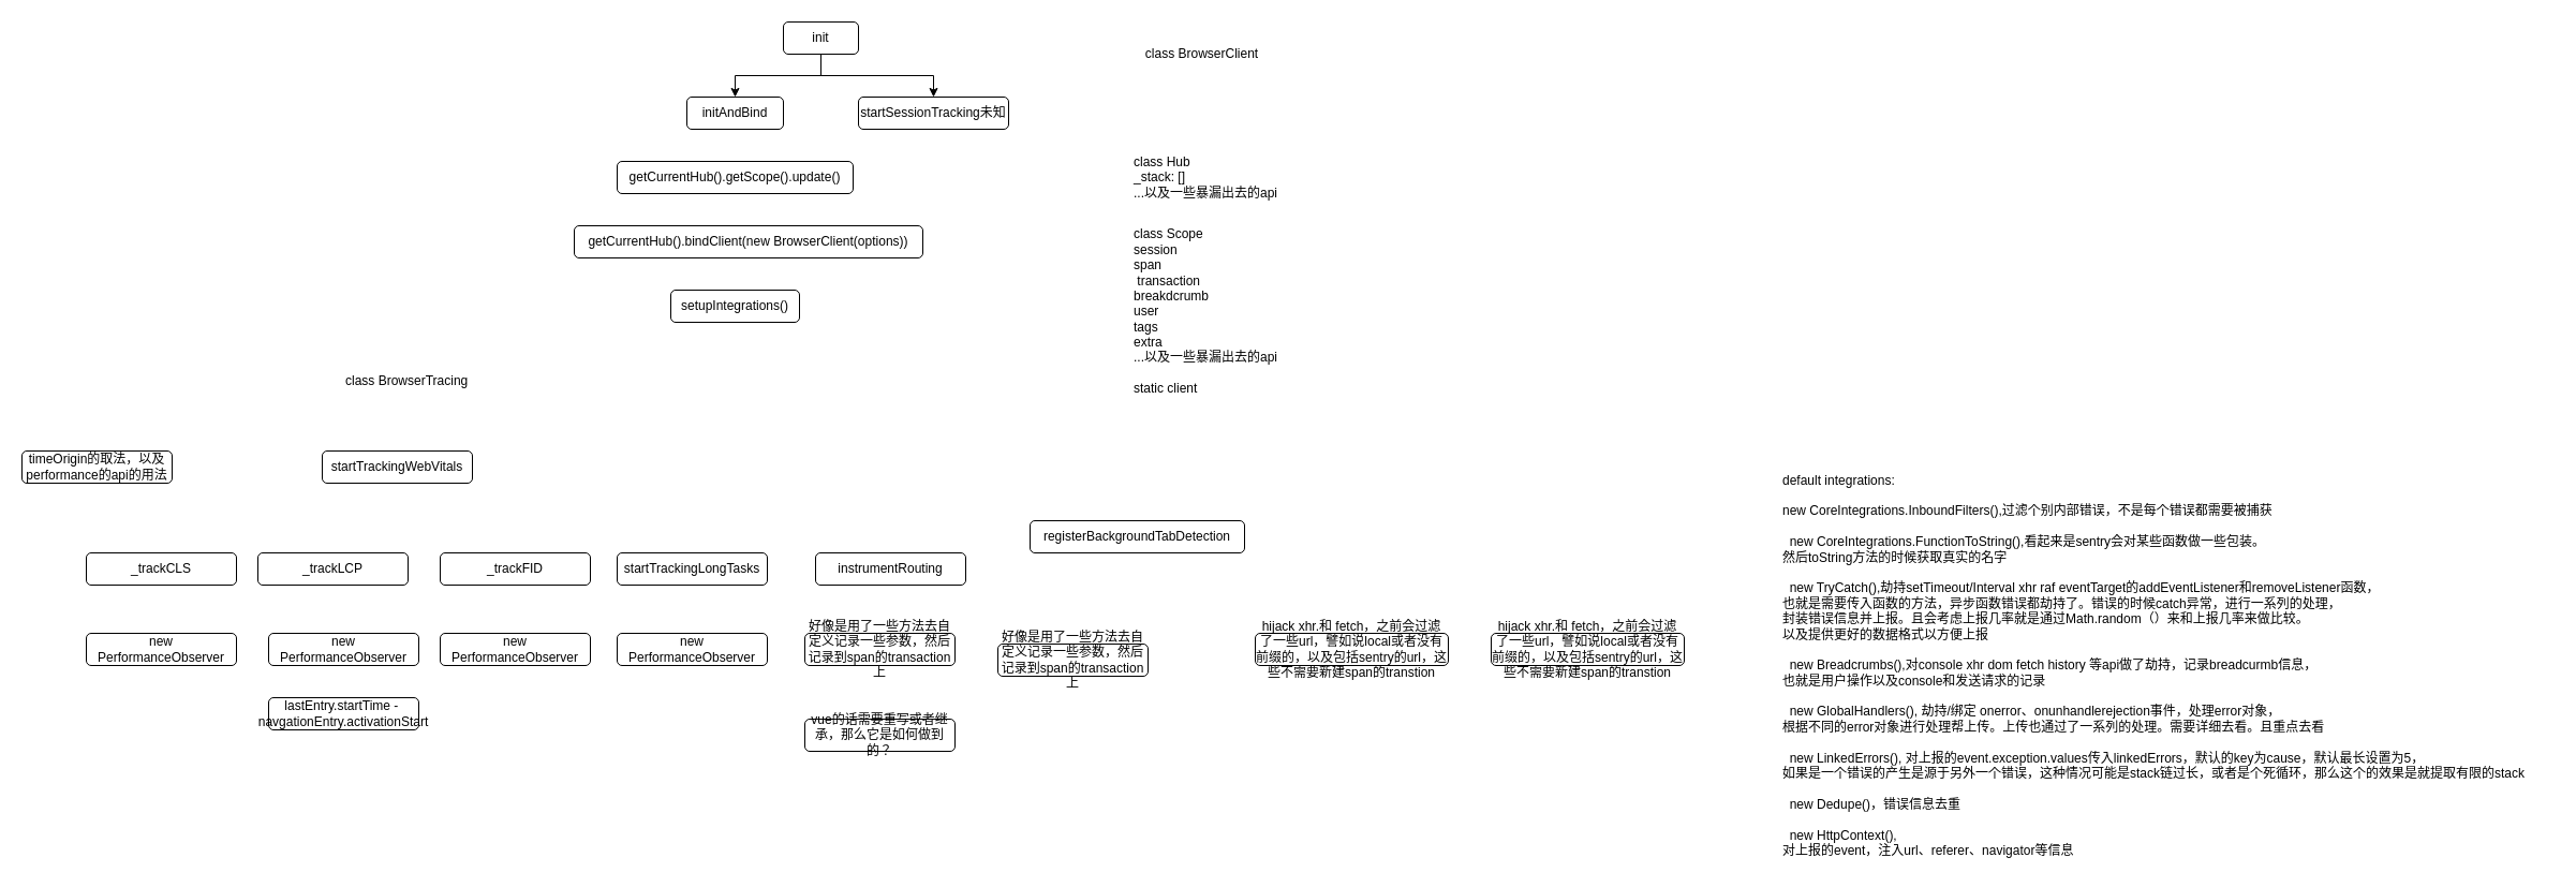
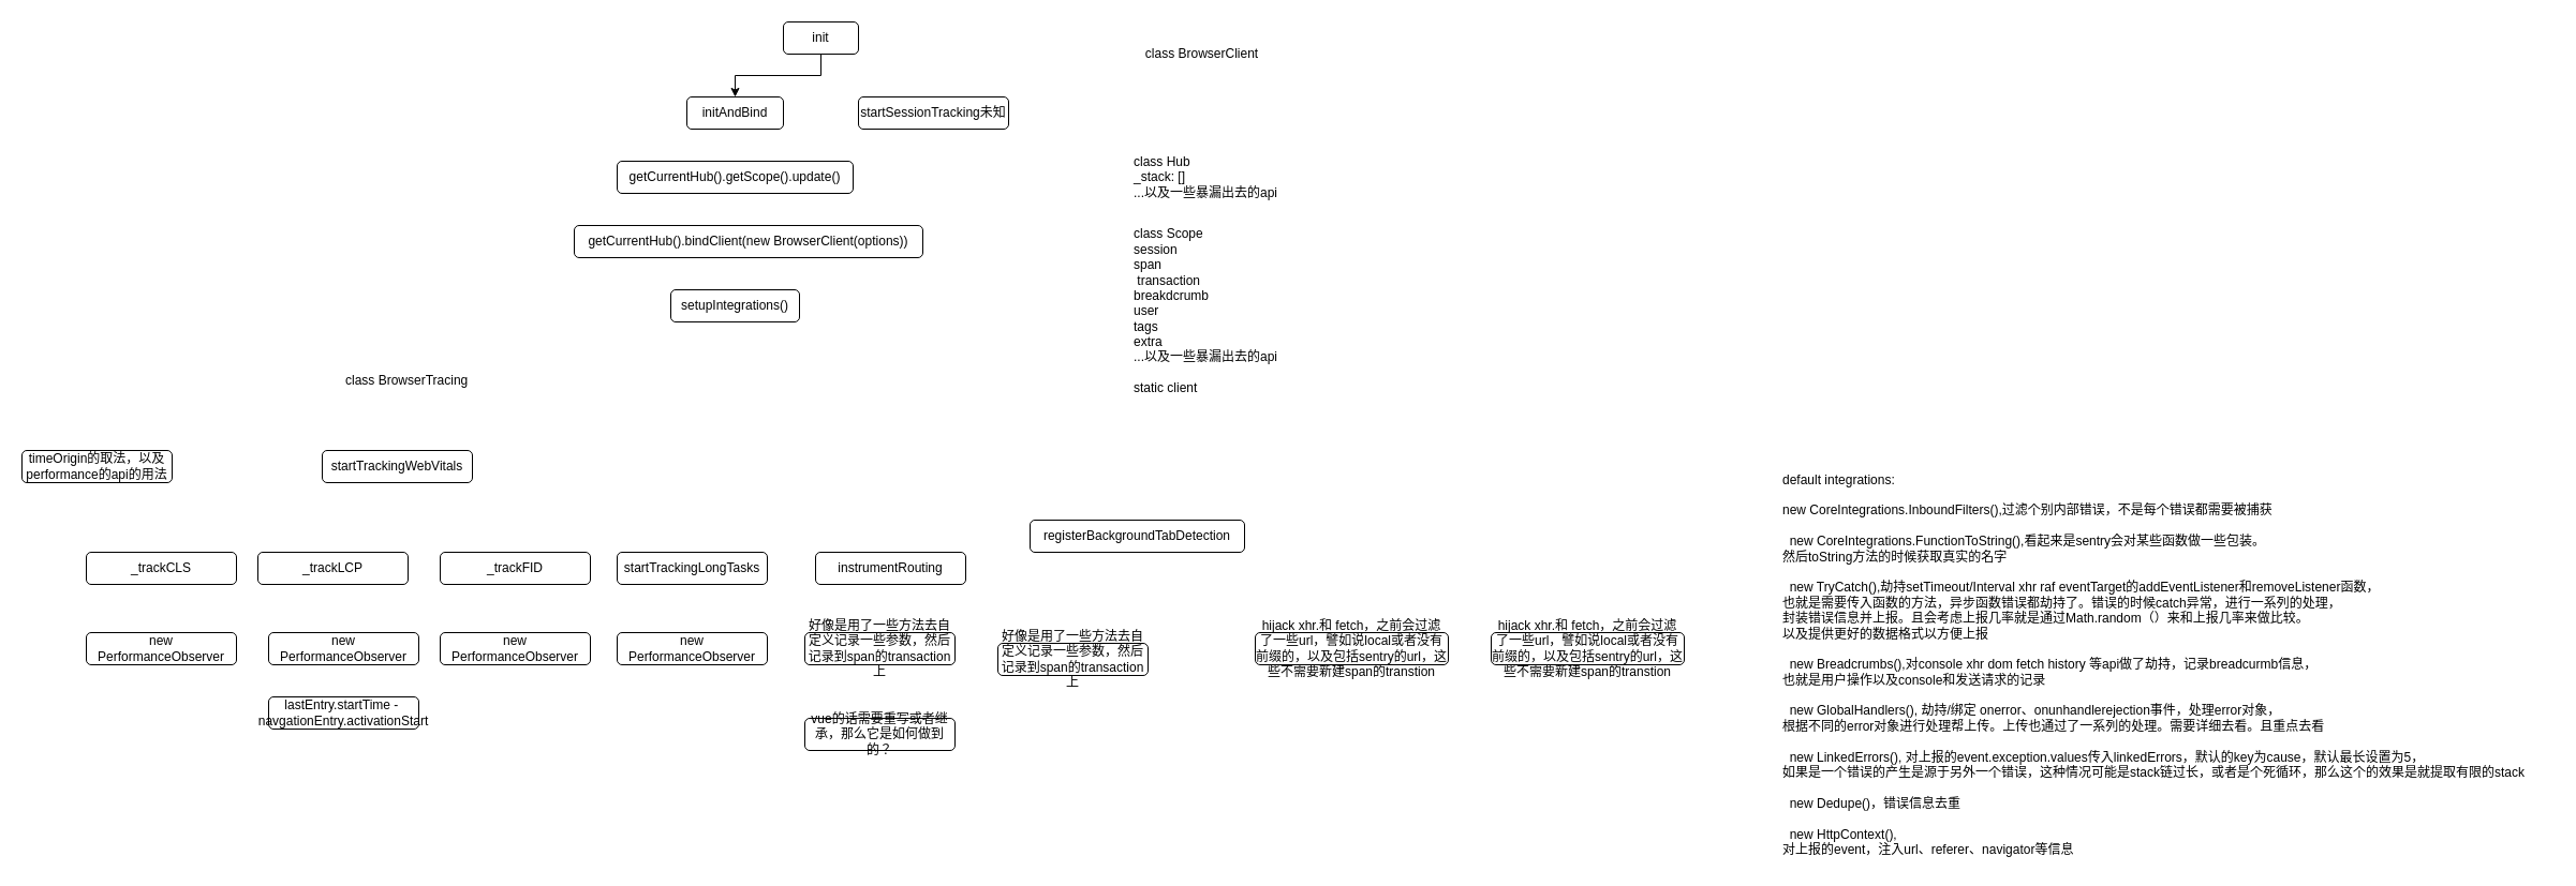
  <mxCell id="0" />
  <mxCell id="1" parent="0" />
  <mxCell id="2" style="edgeStyle=orthogonalEdgeStyle;rounded=0;orthogonalLoop=1;jettySize=auto;html=1;exitX=0.5;exitY=1;exitDx=0;exitDy=0;entryX=0.5;entryY=0;entryDx=0;entryDy=0;" parent="1" source="4" target="5" edge="1"><mxGeometry relative="1" as="geometry" /></mxCell>
- <mxCell id="3" style="edgeStyle=orthogonalEdgeStyle;rounded=0;orthogonalLoop=1;jettySize=auto;html=1;exitX=0.5;exitY=1;exitDx=0;exitDy=0;entryX=0.5;entryY=0;entryDx=0;entryDy=0;" parent="1" source="4" target="6" edge="1"><mxGeometry relative="1" as="geometry" /></mxCell>
  <mxCell id="4" value="init" style="rounded=1;whiteSpace=wrap;html=1;" parent="1" vertex="1"><mxGeometry x="730" y="20" width="70" height="30" as="geometry" /></mxCell>
  <mxCell id="5" value="initAndBind" style="rounded=1;whiteSpace=wrap;html=1;" parent="1" vertex="1"><mxGeometry x="640" y="90" width="90" height="30" as="geometry" /></mxCell>
  <mxCell id="6" value="startSessionTracking未知" style="rounded=1;whiteSpace=wrap;html=1;" parent="1" vertex="1"><mxGeometry x="800" y="90" width="140" height="30" as="geometry" /></mxCell>
  <mxCell id="7" value="getCurrentHub().getScope().update()" style="rounded=1;whiteSpace=wrap;html=1;" parent="1" vertex="1"><mxGeometry x="575" y="150" width="220" height="30" as="geometry" /></mxCell>
  <mxCell id="8" value="getCurrentHub().bindClient(new BrowserClient(options))" style="rounded=1;whiteSpace=wrap;html=1;" parent="1" vertex="1"><mxGeometry x="535" y="210" width="325" height="30" as="geometry" /></mxCell>
  <mxCell id="9" value="class BrowserClient" style="text;html=1;align=center;verticalAlign=middle;resizable=0;points=[];autosize=1;strokeColor=none;fillColor=none;" parent="1" vertex="1"><mxGeometry x="1055" y="35" width="130" height="30" as="geometry" /></mxCell>
  <mxCell id="10" value="class Hub&lt;br&gt;_stack: []&lt;br&gt;...以及一些暴漏出去的api" style="text;html=1;align=left;verticalAlign=middle;resizable=0;points=[];autosize=1;strokeColor=none;fillColor=none;" parent="1" vertex="1"><mxGeometry x="1055" y="135" width="160" height="60" as="geometry" /></mxCell>
  <mxCell id="11" value="class Scope&lt;br&gt;session&lt;br&gt;&lt;div style=&quot;&quot;&gt;span&lt;/div&gt;&lt;div style=&quot;&quot;&gt;&lt;span style=&quot;white-space: pre;&quot;&gt; &lt;/span&gt;transaction&lt;br&gt;&lt;/div&gt;&lt;div style=&quot;&quot;&gt;breakdcrumb&lt;/div&gt;&lt;div style=&quot;&quot;&gt;user&lt;/div&gt;&lt;div style=&quot;&quot;&gt;tags&lt;/div&gt;&lt;div style=&quot;&quot;&gt;extra&lt;/div&gt;&lt;div style=&quot;&quot;&gt;...以及一些暴漏出去的api&lt;/div&gt;&lt;div style=&quot;&quot;&gt;&lt;br&gt;&lt;/div&gt;&lt;div style=&quot;&quot;&gt;static client&lt;/div&gt;" style="text;html=1;align=left;verticalAlign=middle;resizable=0;points=[];autosize=1;strokeColor=none;fillColor=none;" parent="1" vertex="1"><mxGeometry x="1055" y="205" width="160" height="170" as="geometry" /></mxCell>
  <mxCell id="12" value="&lt;span style=&quot;&quot;&gt;setupIntegrations()&lt;/span&gt;" style="rounded=1;whiteSpace=wrap;html=1;" parent="1" vertex="1"><mxGeometry x="625" y="270" width="120" height="30" as="geometry" /></mxCell>
  <mxCell id="13" value="class BrowserTracing" style="text;html=1;align=left;verticalAlign=middle;resizable=0;points=[];autosize=1;strokeColor=none;fillColor=none;" parent="1" vertex="1"><mxGeometry x="320" y="340" width="140" height="30" as="geometry" /></mxCell>
  <mxCell id="14" value="startTrackingWebVitals" style="rounded=1;whiteSpace=wrap;html=1;" parent="1" vertex="1"><mxGeometry x="300" y="420" width="140" height="30" as="geometry" /></mxCell>
  <mxCell id="15" value="startTrackingLongTasks" style="rounded=1;whiteSpace=wrap;html=1;" parent="1" vertex="1"><mxGeometry x="575" y="515" width="140" height="30" as="geometry" /></mxCell>
  <mxCell id="16" value="instrumentRouting" style="rounded=1;whiteSpace=wrap;html=1;" parent="1" vertex="1"><mxGeometry x="760" y="515" width="140" height="30" as="geometry" /></mxCell>
  <mxCell id="17" value="registerBackgroundTabDetection" style="rounded=1;whiteSpace=wrap;html=1;" parent="1" vertex="1"><mxGeometry x="960" y="485" width="200" height="30" as="geometry" /></mxCell>
  <mxCell id="18" value="_trackCLS" style="rounded=1;whiteSpace=wrap;html=1;" parent="1" vertex="1"><mxGeometry x="80" y="515" width="140" height="30" as="geometry" /></mxCell>
  <mxCell id="19" value="_trackLCP" style="rounded=1;whiteSpace=wrap;html=1;" parent="1" vertex="1"><mxGeometry x="240" y="515" width="140" height="30" as="geometry" /></mxCell>
  <mxCell id="20" value="_trackFID" style="rounded=1;whiteSpace=wrap;html=1;" parent="1" vertex="1"><mxGeometry x="410" y="515" width="140" height="30" as="geometry" /></mxCell>
  <mxCell id="21" value="new PerformanceObserver" style="rounded=1;whiteSpace=wrap;html=1;" parent="1" vertex="1"><mxGeometry x="80" y="590" width="140" height="30" as="geometry" /></mxCell>
  <mxCell id="22" value="new PerformanceObserver" style="rounded=1;whiteSpace=wrap;html=1;" parent="1" vertex="1"><mxGeometry x="250" y="590" width="140" height="30" as="geometry" /></mxCell>
  <mxCell id="23" value="lastEntry.startTime -&amp;nbsp; navgationEntry.activationStart" style="rounded=1;whiteSpace=wrap;html=1;" parent="1" vertex="1"><mxGeometry x="250" y="650" width="140" height="30" as="geometry" /></mxCell>
  <mxCell id="24" value="new PerformanceObserver" style="rounded=1;whiteSpace=wrap;html=1;" parent="1" vertex="1"><mxGeometry x="410" y="590" width="140" height="30" as="geometry" /></mxCell>
  <mxCell id="25" value="timeOrigin的取法，以及performance的api的用法" style="rounded=1;whiteSpace=wrap;html=1;" parent="1" vertex="1"><mxGeometry x="20" y="420" width="140" height="30" as="geometry" /></mxCell>
  <mxCell id="26" value="new PerformanceObserver" style="rounded=1;whiteSpace=wrap;html=1;" parent="1" vertex="1"><mxGeometry x="575" y="590" width="140" height="30" as="geometry" /></mxCell>
  <mxCell id="27" value="好像是用了一些方法去自定义记录一些参数，然后记录到span的transaction上" style="rounded=1;whiteSpace=wrap;html=1;" parent="1" vertex="1"><mxGeometry x="750" y="590" width="140" height="30" as="geometry" /></mxCell>
  <mxCell id="28" value="vue的话需要重写或者继承，那么它是如何做到的？" style="rounded=1;whiteSpace=wrap;html=1;" parent="1" vertex="1"><mxGeometry x="750" y="670" width="140" height="30" as="geometry" /></mxCell>
  <mxCell id="29" value="好像是用了一些方法去自定义记录一些参数，然后记录到span的transaction上" style="rounded=1;whiteSpace=wrap;html=1;" parent="1" vertex="1"><mxGeometry x="930" y="600" width="140" height="30" as="geometry" /></mxCell>
  <mxCell id="30" value="hijack xhr.和 fetch，之前会过滤了一些url，譬如说local或者没有前缀的，以及包括sentry的url，这些不需要新建span的transtion" style="rounded=1;whiteSpace=wrap;html=1;" parent="1" vertex="1"><mxGeometry x="1170" y="590" width="180" height="30" as="geometry" /></mxCell>
  <mxCell id="31" value="hijack xhr.和 fetch，之前会过滤了一些url，譬如说local或者没有前缀的，以及包括sentry的url，这些不需要新建span的transtion" style="rounded=1;whiteSpace=wrap;html=1;" parent="1" vertex="1"><mxGeometry x="1390" y="590" width="180" height="30" as="geometry" /></mxCell>
  <mxCell id="32" value="default integrations:&lt;br&gt;&lt;div style=&quot;&quot;&gt;&lt;br&gt;&lt;/div&gt;&lt;div style=&quot;&quot;&gt;new CoreIntegrations.InboundFilters(),过滤个别内部错误，不是每个错误都需要被捕获&lt;/div&gt;&lt;div style=&quot;&quot;&gt;&lt;br&gt;&lt;/div&gt;&lt;div style=&quot;&quot;&gt;&amp;nbsp; new CoreIntegrations.FunctionToString(),看起来是sentry会对某些函数做一些包装。&lt;/div&gt;&lt;div style=&quot;&quot;&gt;然后&lt;span style=&quot;background-color: initial;&quot;&gt;toString方法的时候获取真实的名字&lt;/span&gt;&lt;/div&gt;&lt;div style=&quot;&quot;&gt;&lt;span style=&quot;background-color: initial;&quot;&gt;&lt;br&gt;&lt;/span&gt;&lt;/div&gt;&lt;div style=&quot;&quot;&gt;&amp;nbsp; new TryCatch(),劫持setTimeout/Interval xhr raf eventTarget的addEventListener和removeListener函数，&lt;/div&gt;&lt;div style=&quot;&quot;&gt;也就是需要传入函数的方法，异步函数错误都劫持了。错误的时候catch异常，进行一系列的处理，&lt;/div&gt;&lt;div style=&quot;&quot;&gt;封装错误信息并上报。且会考虑上报几率就是通过Math.random（）来和上报几率来做比较。&lt;/div&gt;&lt;div style=&quot;&quot;&gt;以及提供更好的数据格式以方便上报&lt;/div&gt;&lt;div style=&quot;&quot;&gt;&lt;br&gt;&lt;/div&gt;&lt;div style=&quot;&quot;&gt;&amp;nbsp; new Breadcrumbs(),对console xhr dom fetch history 等api做了劫持，记录breadcurmb信息，&lt;/div&gt;&lt;div style=&quot;&quot;&gt;也就是用户操作以及console和发送请求的记录&lt;/div&gt;&lt;div style=&quot;&quot;&gt;&lt;br&gt;&lt;/div&gt;&lt;div style=&quot;&quot;&gt;&amp;nbsp; new GlobalHandlers(), 劫持/绑定 onerror、onunhandlerejection事件，处理error对象，&lt;/div&gt;&lt;div style=&quot;&quot;&gt;根据不同的error对象进行处理帮上传。上传也通过了一系列的处理。需要详细去看。且重点去看&lt;/div&gt;&lt;div style=&quot;&quot;&gt;&lt;br&gt;&lt;/div&gt;&lt;div style=&quot;&quot;&gt;&amp;nbsp; new LinkedErrors(), 对上报的event.exception.values传入linkedErrors，默认的key为cause，默认最长设置为5，&lt;/div&gt;&lt;div style=&quot;&quot;&gt;如果是一个错误的产生是源于另外一个错误，这种情况可能是stack链过长，或者是个死循环，那么这个的效果是就提取有限的stack&lt;/div&gt;&lt;div style=&quot;&quot;&gt;&lt;br&gt;&lt;/div&gt;&lt;div style=&quot;&quot;&gt;&amp;nbsp; new Dedupe()，错误信息去重&lt;/div&gt;&lt;div style=&quot;&quot;&gt;&lt;br&gt;&lt;/div&gt;&lt;div style=&quot;&quot;&gt;&amp;nbsp; new HttpContext(),&lt;/div&gt;对上报的event，注入url、referer、navigator等信息" style="text;html=1;align=left;verticalAlign=middle;resizable=0;points=[];autosize=1;strokeColor=none;fillColor=none;" parent="1" vertex="1"><mxGeometry x="1660" y="435" width="720" height="370" as="geometry" /></mxCell>
